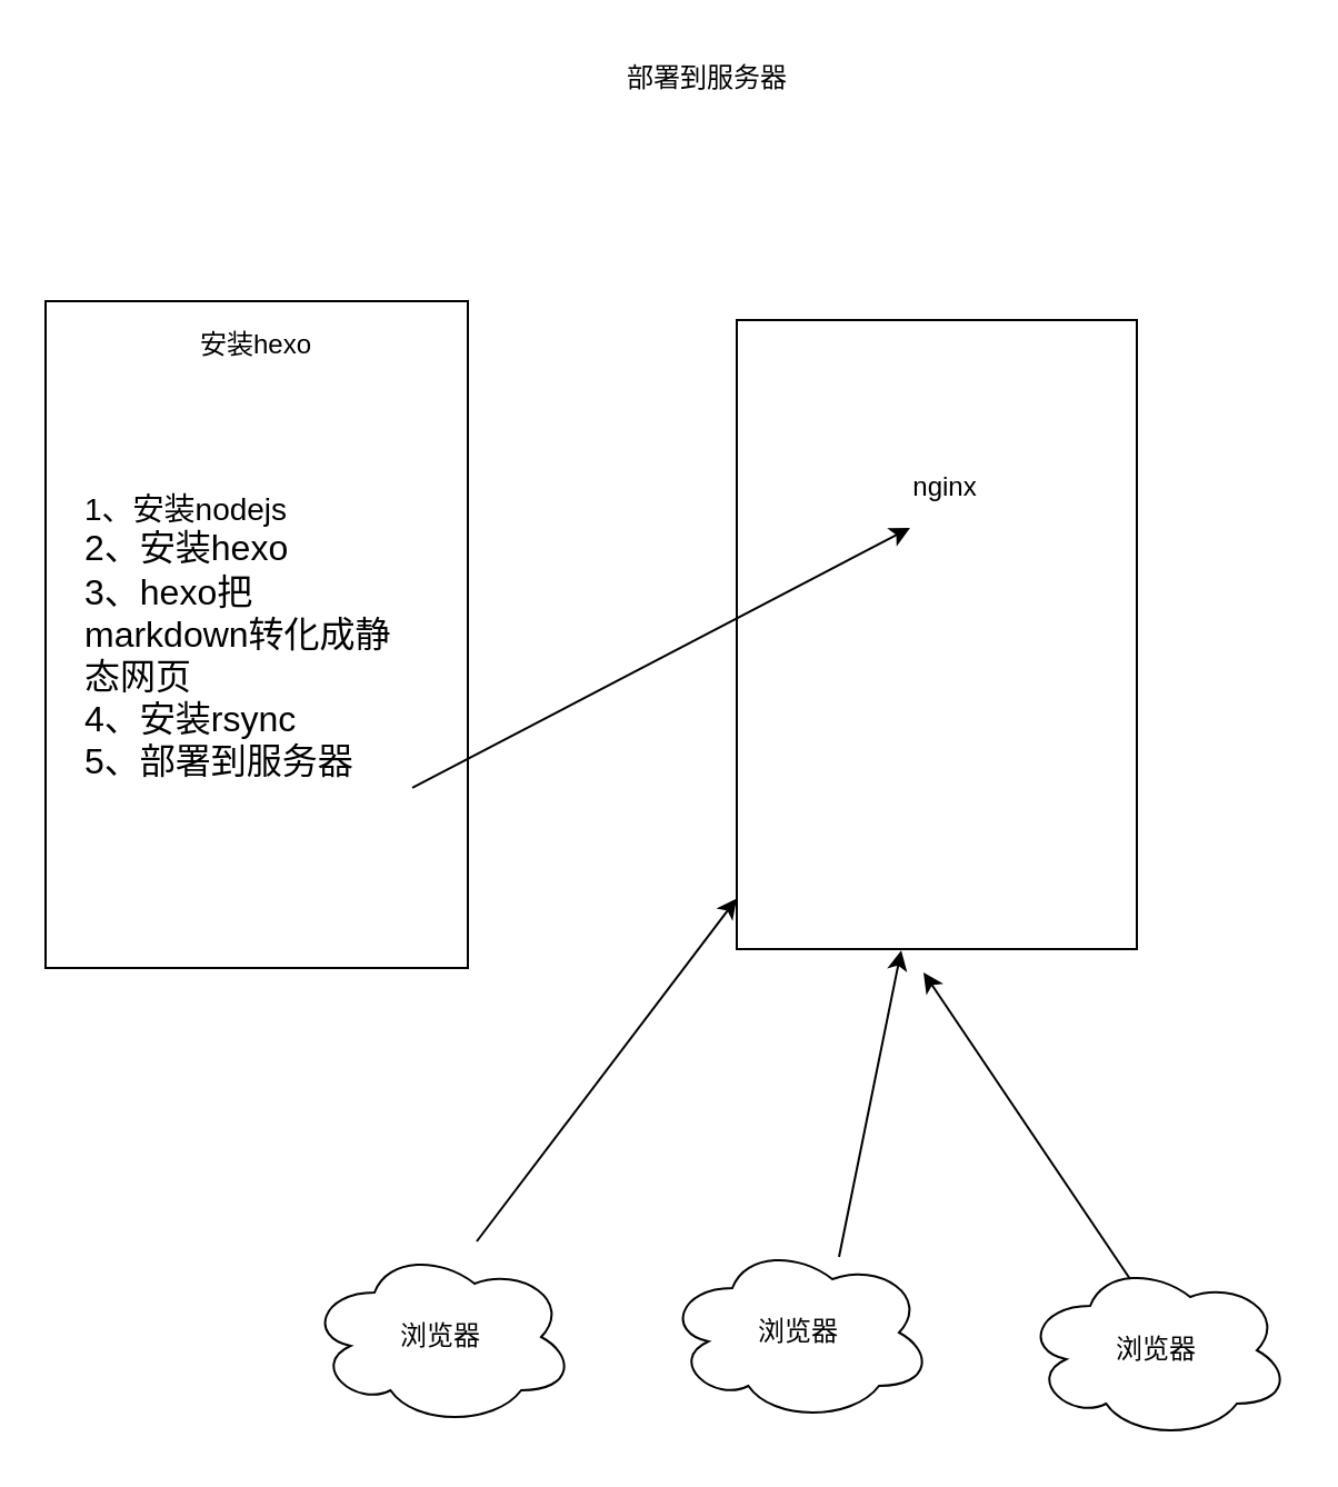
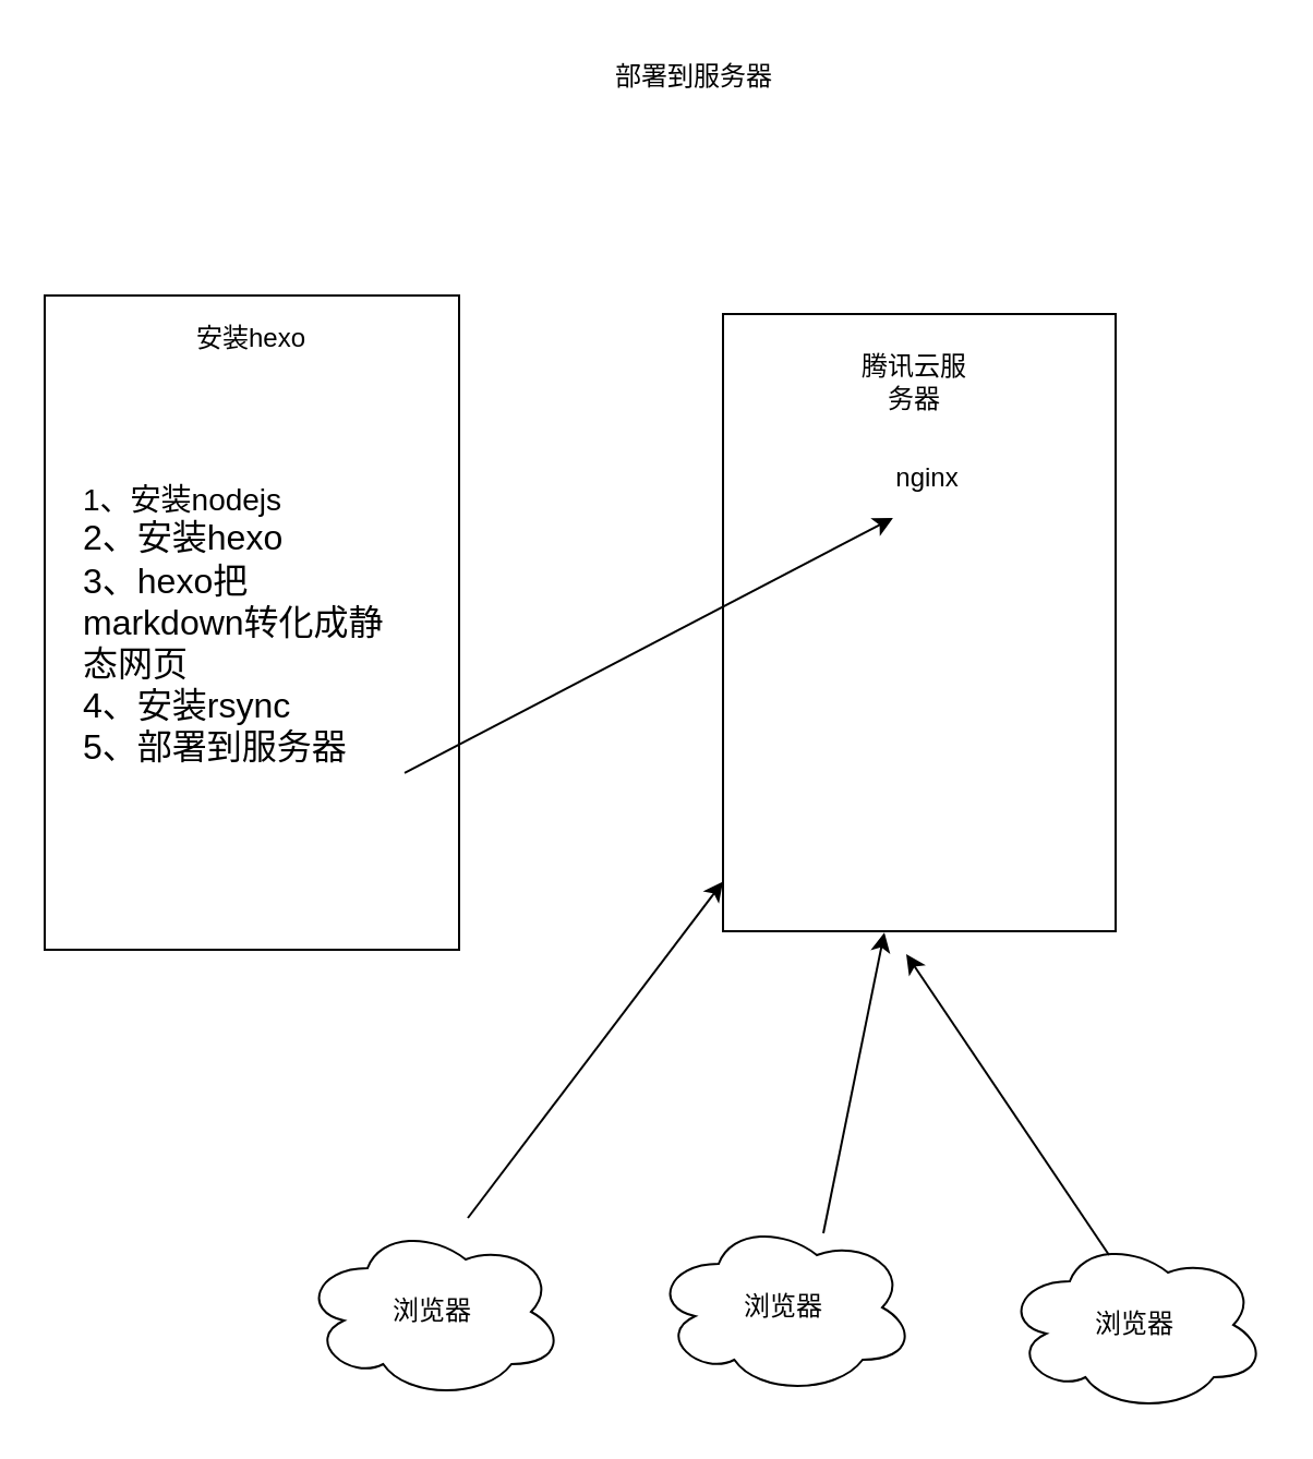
  <mxCell id="0" />
  <mxCell id="1" parent="0" />
  <mxCell id="2" value="" style="rounded=0;whiteSpace=wrap;html=1;" vertex="1" parent="1"><mxGeometry x="331" y="143.5" width="180" height="283" as="geometry" /></mxCell>
  <mxCell id="3" value="&lt;font face=&quot;Courier New&quot;&gt;部署到服务器&lt;/font&gt;" style="text;html=1;align=center;verticalAlign=middle;whiteSpace=wrap;rounded=0;" vertex="1" parent="1"><mxGeometry x="253" y="20" width="130" height="30" as="geometry" /></mxCell>
  <mxCell id="4" value="" style="rounded=0;whiteSpace=wrap;html=1;" vertex="1" parent="1"><mxGeometry x="20" y="135" width="190" height="300" as="geometry" /></mxCell>
  <mxCell id="5" value="安装hexo" style="text;html=1;align=center;verticalAlign=middle;whiteSpace=wrap;rounded=0;" vertex="1" parent="1"><mxGeometry x="58" y="140" width="114" height="30" as="geometry" /></mxCell>
  <mxCell id="6" value="&lt;font style=&quot;font-size: 14px;&quot;&gt;1、安装nodejs&lt;/font&gt;&lt;div&gt;&lt;font size=&quot;3&quot;&gt;2、安装hexo&lt;/font&gt;&lt;/div&gt;&lt;div&gt;&lt;font size=&quot;3&quot;&gt;3、hexo把markdown转化成静态网页&lt;/font&gt;&lt;/div&gt;&lt;div&gt;&lt;font size=&quot;3&quot;&gt;4、安装rsync&lt;/font&gt;&lt;/div&gt;&lt;div&gt;&lt;font size=&quot;3&quot;&gt;5、部署到服务器&lt;/font&gt;&lt;/div&gt;" style="text;html=1;align=left;verticalAlign=middle;whiteSpace=wrap;rounded=0;" vertex="1" parent="1"><mxGeometry x="36" y="215" width="149" height="141" as="geometry" /></mxCell>
  <mxCell id="7" value="nginx" style="text;html=1;align=center;verticalAlign=middle;whiteSpace=wrap;rounded=0;" vertex="1" parent="1"><mxGeometry x="395" y="204" width="60" height="30" as="geometry" /></mxCell>
  <mxCell id="8" value="" style="endArrow=classic;html=1;rounded=0;exitX=0.915;exitY=0.964;exitDx=0;exitDy=0;exitPerimeter=0;" edge="1" parent="1"><mxGeometry width="50" height="50" relative="1" as="geometry"><mxPoint x="184.995" y="353.924" as="sourcePoint" /><mxPoint x="408.932" y="237" as="targetPoint" /></mxGeometry></mxCell>
  <mxCell id="9" value="浏览器" style="ellipse;shape=cloud;whiteSpace=wrap;html=1;" vertex="1" parent="1"><mxGeometry x="138" y="561" width="120" height="80" as="geometry" /></mxCell>
  <mxCell id="10" value="浏览器" style="ellipse;shape=cloud;whiteSpace=wrap;html=1;" vertex="1" parent="1"><mxGeometry x="299" y="559" width="120" height="80" as="geometry" /></mxCell>
  <mxCell id="11" value="浏览器" style="ellipse;shape=cloud;whiteSpace=wrap;html=1;" vertex="1" parent="1"><mxGeometry x="460" y="567" width="120" height="80" as="geometry" /></mxCell>
  <mxCell id="12" value="" style="endArrow=classic;html=1;rounded=0;" edge="1" parent="1" target="2"><mxGeometry width="50" height="50" relative="1" as="geometry"><mxPoint x="214" y="558" as="sourcePoint" /><mxPoint x="380" y="318" as="targetPoint" /></mxGeometry></mxCell>
  <mxCell id="13" value="" style="endArrow=classic;html=1;rounded=0;entryX=0.411;entryY=1.002;entryDx=0;entryDy=0;entryPerimeter=0;" edge="1" parent="1" target="2"><mxGeometry width="50" height="50" relative="1" as="geometry"><mxPoint x="377" y="565" as="sourcePoint" /><mxPoint x="427" y="515" as="targetPoint" /></mxGeometry></mxCell>
+ <mxCell id="14" value="腾讯云服务器" style="text;html=1;align=center;verticalAlign=middle;whiteSpace=wrap;rounded=0;" vertex="1" parent="1"><mxGeometry x="389" y="160" width="60" height="30" as="geometry" /></mxCell>
  <mxCell id="15" value="" style="endArrow=classic;html=1;rounded=0;entryX=0.411;entryY=1.002;entryDx=0;entryDy=0;entryPerimeter=0;exitX=0.4;exitY=0.1;exitDx=0;exitDy=0;exitPerimeter=0;" edge="1" parent="1" source="11"><mxGeometry width="50" height="50" relative="1" as="geometry"><mxPoint x="387" y="575" as="sourcePoint" /><mxPoint x="415" y="437" as="targetPoint" /></mxGeometry></mxCell>
